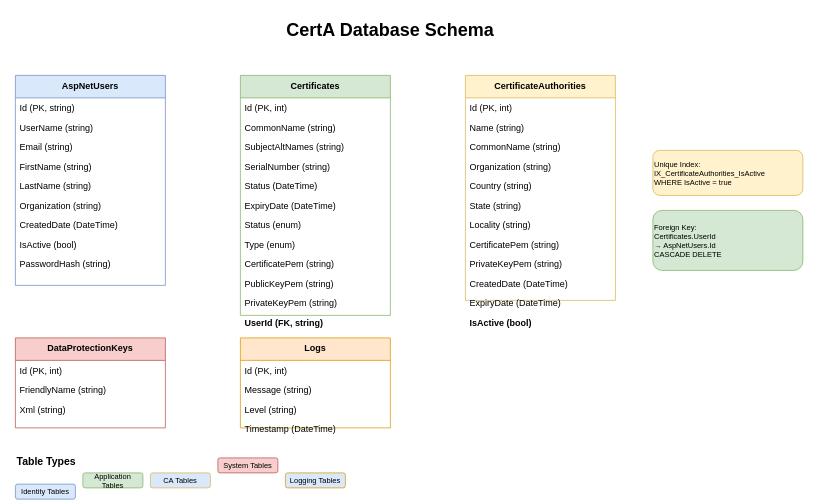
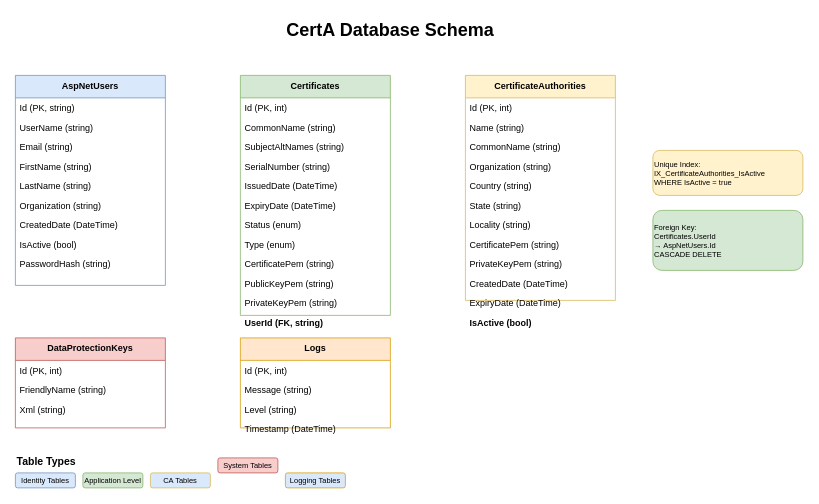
  <mxCell id="0" />
  <mxCell id="1" parent="0" />
  <mxCell id="2" value="CertA Database Schema" style="text;html=1;strokeColor=none;fillColor=none;align=center;verticalAlign=middle;whiteSpace=wrap;rounded=0;fontSize=24;fontStyle=1;" vertex="1" parent="1"><mxGeometry x="370" y="20" width="300" height="40" as="geometry" /></mxCell>
  <mxCell id="3" value="AspNetUsers" style="swimlane;fontStyle=1;align=center;verticalAlign=top;childLayout=stackLayout;horizontal=1;startSize=30;horizontalStack=0;resizeParent=1;resizeParentMax=0;resizeLast=0;collapsible=1;marginBottom=0;fillColor=#dae8fc;strokeColor=#6c8ebf;" vertex="1" parent="1"><mxGeometry x="20" y="100" width="200" height="280" as="geometry" /></mxCell>
  <mxCell id="4" value="Id (PK, string)" style="text;strokeColor=none;fillColor=none;align=left;verticalAlign=middle;spacingLeft=4;spacingRight=4;overflow=hidden;rotatable=0;points=[[0,0.5],[1,0.5]];portConstraint=eastwest;" vertex="1" parent="3"><mxGeometry y="30" width="200" height="26" as="geometry" /></mxCell>
  <mxCell id="5" value="UserName (string)" style="text;strokeColor=none;fillColor=none;align=left;verticalAlign=middle;spacingLeft=4;spacingRight=4;overflow=hidden;rotatable=0;points=[[0,0.5],[1,0.5]];portConstraint=eastwest;" vertex="1" parent="3"><mxGeometry y="56" width="200" height="26" as="geometry" /></mxCell>
  <mxCell id="6" value="Email (string)" style="text;strokeColor=none;fillColor=none;align=left;verticalAlign=middle;spacingLeft=4;spacingRight=4;overflow=hidden;rotatable=0;points=[[0,0.5],[1,0.5]];portConstraint=eastwest;" vertex="1" parent="3"><mxGeometry y="82" width="200" height="26" as="geometry" /></mxCell>
  <mxCell id="7" value="FirstName (string)" style="text;strokeColor=none;fillColor=none;align=left;verticalAlign=middle;spacingLeft=4;spacingRight=4;overflow=hidden;rotatable=0;points=[[0,0.5],[1,0.5]];portConstraint=eastwest;" vertex="1" parent="3"><mxGeometry y="108" width="200" height="26" as="geometry" /></mxCell>
  <mxCell id="8" value="LastName (string)" style="text;strokeColor=none;fillColor=none;align=left;verticalAlign=middle;spacingLeft=4;spacingRight=4;overflow=hidden;rotatable=0;points=[[0,0.5],[1,0.5]];portConstraint=eastwest;" vertex="1" parent="3"><mxGeometry y="134" width="200" height="26" as="geometry" /></mxCell>
  <mxCell id="9" value="Organization (string)" style="text;strokeColor=none;fillColor=none;align=left;verticalAlign=middle;spacingLeft=4;spacingRight=4;overflow=hidden;rotatable=0;points=[[0,0.5],[1,0.5]];portConstraint=eastwest;" vertex="1" parent="3"><mxGeometry y="160" width="200" height="26" as="geometry" /></mxCell>
  <mxCell id="10" value="CreatedDate (DateTime)" style="text;strokeColor=none;fillColor=none;align=left;verticalAlign=middle;spacingLeft=4;spacingRight=4;overflow=hidden;rotatable=0;points=[[0,0.5],[1,0.5]];portConstraint=eastwest;" vertex="1" parent="3"><mxGeometry y="186" width="200" height="26" as="geometry" /></mxCell>
  <mxCell id="11" value="IsActive (bool)" style="text;strokeColor=none;fillColor=none;align=left;verticalAlign=middle;spacingLeft=4;spacingRight=4;overflow=hidden;rotatable=0;points=[[0,0.5],[1,0.5]];portConstraint=eastwest;" vertex="1" parent="3"><mxGeometry y="212" width="200" height="26" as="geometry" /></mxCell>
  <mxCell id="12" value="PasswordHash (string)" style="text;strokeColor=none;fillColor=none;align=left;verticalAlign=middle;spacingLeft=4;spacingRight=4;overflow=hidden;rotatable=0;points=[[0,0.5],[1,0.5]];portConstraint=eastwest;" vertex="1" parent="3"><mxGeometry y="238" width="200" height="26" as="geometry" /></mxCell>
  <mxCell id="13" value="Certificates" style="swimlane;fontStyle=1;align=center;verticalAlign=top;childLayout=stackLayout;horizontal=1;startSize=30;horizontalStack=0;resizeParent=1;resizeParentMax=0;resizeLast=0;collapsible=1;marginBottom=0;fillColor=#d5e8d4;strokeColor=#82b366;" vertex="1" parent="1"><mxGeometry x="320" y="100" width="200" height="320" as="geometry" /></mxCell>
  <mxCell id="14" value="Id (PK, int)" style="text;strokeColor=none;fillColor=none;align=left;verticalAlign=middle;spacingLeft=4;spacingRight=4;overflow=hidden;rotatable=0;points=[[0,0.5],[1,0.5]];portConstraint=eastwest;" vertex="1" parent="13"><mxGeometry y="30" width="200" height="26" as="geometry" /></mxCell>
  <mxCell id="15" value="CommonName (string)" style="text;strokeColor=none;fillColor=none;align=left;verticalAlign=middle;spacingLeft=4;spacingRight=4;overflow=hidden;rotatable=0;points=[[0,0.5],[1,0.5]];portConstraint=eastwest;" vertex="1" parent="13"><mxGeometry y="56" width="200" height="26" as="geometry" /></mxCell>
  <mxCell id="16" value="SubjectAltNames (string)" style="text;strokeColor=none;fillColor=none;align=left;verticalAlign=middle;spacingLeft=4;spacingRight=4;overflow=hidden;rotatable=0;points=[[0,0.5],[1,0.5]];portConstraint=eastwest;" vertex="1" parent="13"><mxGeometry y="82" width="200" height="26" as="geometry" /></mxCell>
  <mxCell id="17" value="SerialNumber (string)" style="text;strokeColor=none;fillColor=none;align=left;verticalAlign=middle;spacingLeft=4;spacingRight=4;overflow=hidden;rotatable=0;points=[[0,0.5],[1,0.5]];portConstraint=eastwest;" vertex="1" parent="13"><mxGeometry y="108" width="200" height="26" as="geometry" /></mxCell>
- <mxCell id="18" value="Status (DateTime)" style="text;strokeColor=none;fillColor=none;align=left;verticalAlign=middle;spacingLeft=4;spacingRight=4;overflow=hidden;rotatable=0;points=[[0,0.5],[1,0.5]];portConstraint=eastwest;" vertex="1" parent="13"><mxGeometry y="134" width="200" height="26" as="geometry" /></mxCell>
+ <mxCell id="18" value="IssuedDate (DateTime)" style="text;strokeColor=none;fillColor=none;align=left;verticalAlign=middle;spacingLeft=4;spacingRight=4;overflow=hidden;rotatable=0;points=[[0,0.5],[1,0.5]];portConstraint=eastwest;" vertex="1" parent="13"><mxGeometry y="134" width="200" height="26" as="geometry" /></mxCell>
  <mxCell id="19" value="ExpiryDate (DateTime)" style="text;strokeColor=none;fillColor=none;align=left;verticalAlign=middle;spacingLeft=4;spacingRight=4;overflow=hidden;rotatable=0;points=[[0,0.5],[1,0.5]];portConstraint=eastwest;" vertex="1" parent="13"><mxGeometry y="160" width="200" height="26" as="geometry" /></mxCell>
  <mxCell id="20" value="Status (enum)" style="text;strokeColor=none;fillColor=none;align=left;verticalAlign=middle;spacingLeft=4;spacingRight=4;overflow=hidden;rotatable=0;points=[[0,0.5],[1,0.5]];portConstraint=eastwest;" vertex="1" parent="13"><mxGeometry y="186" width="200" height="26" as="geometry" /></mxCell>
  <mxCell id="21" value="Type (enum)" style="text;strokeColor=none;fillColor=none;align=left;verticalAlign=middle;spacingLeft=4;spacingRight=4;overflow=hidden;rotatable=0;points=[[0,0.5],[1,0.5]];portConstraint=eastwest;" vertex="1" parent="13"><mxGeometry y="212" width="200" height="26" as="geometry" /></mxCell>
  <mxCell id="22" value="CertificatePem (string)" style="text;strokeColor=none;fillColor=none;align=left;verticalAlign=middle;spacingLeft=4;spacingRight=4;overflow=hidden;rotatable=0;points=[[0,0.5],[1,0.5]];portConstraint=eastwest;" vertex="1" parent="13"><mxGeometry y="238" width="200" height="26" as="geometry" /></mxCell>
  <mxCell id="23" value="PublicKeyPem (string)" style="text;strokeColor=none;fillColor=none;align=left;verticalAlign=middle;spacingLeft=4;spacingRight=4;overflow=hidden;rotatable=0;points=[[0,0.5],[1,0.5]];portConstraint=eastwest;" vertex="1" parent="13"><mxGeometry y="264" width="200" height="26" as="geometry" /></mxCell>
  <mxCell id="24" value="PrivateKeyPem (string)" style="text;strokeColor=none;fillColor=none;align=left;verticalAlign=middle;spacingLeft=4;spacingRight=4;overflow=hidden;rotatable=0;points=[[0,0.5],[1,0.5]];portConstraint=eastwest;" vertex="1" parent="13"><mxGeometry y="290" width="200" height="26" as="geometry" /></mxCell>
  <mxCell id="25" value="UserId (FK, string)" style="text;strokeColor=none;fillColor=none;align=left;verticalAlign=middle;spacingLeft=4;spacingRight=4;overflow=hidden;rotatable=0;points=[[0,0.5],[1,0.5]];portConstraint=eastwest;fontStyle=1;" vertex="1" parent="13"><mxGeometry y="316" width="200" height="26" as="geometry" /></mxCell>
  <mxCell id="26" value="CertificateAuthorities" style="swimlane;fontStyle=1;align=center;verticalAlign=top;childLayout=stackLayout;horizontal=1;startSize=30;horizontalStack=0;resizeParent=1;resizeParentMax=0;resizeLast=0;collapsible=1;marginBottom=0;fillColor=#fff2cc;strokeColor=#d6b656;" vertex="1" parent="1"><mxGeometry x="620" y="100" width="200" height="300" as="geometry" /></mxCell>
  <mxCell id="27" value="Id (PK, int)" style="text;strokeColor=none;fillColor=none;align=left;verticalAlign=middle;spacingLeft=4;spacingRight=4;overflow=hidden;rotatable=0;points=[[0,0.5],[1,0.5]];portConstraint=eastwest;" vertex="1" parent="26"><mxGeometry y="30" width="200" height="26" as="geometry" /></mxCell>
  <mxCell id="28" value="Name (string)" style="text;strokeColor=none;fillColor=none;align=left;verticalAlign=middle;spacingLeft=4;spacingRight=4;overflow=hidden;rotatable=0;points=[[0,0.5],[1,0.5]];portConstraint=eastwest;" vertex="1" parent="26"><mxGeometry y="56" width="200" height="26" as="geometry" /></mxCell>
  <mxCell id="29" value="CommonName (string)" style="text;strokeColor=none;fillColor=none;align=left;verticalAlign=middle;spacingLeft=4;spacingRight=4;overflow=hidden;rotatable=0;points=[[0,0.5],[1,0.5]];portConstraint=eastwest;" vertex="1" parent="26"><mxGeometry y="82" width="200" height="26" as="geometry" /></mxCell>
  <mxCell id="30" value="Organization (string)" style="text;strokeColor=none;fillColor=none;align=left;verticalAlign=middle;spacingLeft=4;spacingRight=4;overflow=hidden;rotatable=0;points=[[0,0.5],[1,0.5]];portConstraint=eastwest;" vertex="1" parent="26"><mxGeometry y="108" width="200" height="26" as="geometry" /></mxCell>
  <mxCell id="31" value="Country (string)" style="text;strokeColor=none;fillColor=none;align=left;verticalAlign=middle;spacingLeft=4;spacingRight=4;overflow=hidden;rotatable=0;points=[[0,0.5],[1,0.5]];portConstraint=eastwest;" vertex="1" parent="26"><mxGeometry y="134" width="200" height="26" as="geometry" /></mxCell>
  <mxCell id="32" value="State (string)" style="text;strokeColor=none;fillColor=none;align=left;verticalAlign=middle;spacingLeft=4;spacingRight=4;overflow=hidden;rotatable=0;points=[[0,0.5],[1,0.5]];portConstraint=eastwest;" vertex="1" parent="26"><mxGeometry y="160" width="200" height="26" as="geometry" /></mxCell>
  <mxCell id="33" value="Locality (string)" style="text;strokeColor=none;fillColor=none;align=left;verticalAlign=middle;spacingLeft=4;spacingRight=4;overflow=hidden;rotatable=0;points=[[0,0.5],[1,0.5]];portConstraint=eastwest;" vertex="1" parent="26"><mxGeometry y="186" width="200" height="26" as="geometry" /></mxCell>
  <mxCell id="34" value="CertificatePem (string)" style="text;strokeColor=none;fillColor=none;align=left;verticalAlign=middle;spacingLeft=4;spacingRight=4;overflow=hidden;rotatable=0;points=[[0,0.5],[1,0.5]];portConstraint=eastwest;" vertex="1" parent="26"><mxGeometry y="212" width="200" height="26" as="geometry" /></mxCell>
  <mxCell id="35" value="PrivateKeyPem (string)" style="text;strokeColor=none;fillColor=none;align=left;verticalAlign=middle;spacingLeft=4;spacingRight=4;overflow=hidden;rotatable=0;points=[[0,0.5],[1,0.5]];portConstraint=eastwest;" vertex="1" parent="26"><mxGeometry y="238" width="200" height="26" as="geometry" /></mxCell>
  <mxCell id="36" value="CreatedDate (DateTime)" style="text;strokeColor=none;fillColor=none;align=left;verticalAlign=middle;spacingLeft=4;spacingRight=4;overflow=hidden;rotatable=0;points=[[0,0.5],[1,0.5]];portConstraint=eastwest;" vertex="1" parent="26"><mxGeometry y="264" width="200" height="26" as="geometry" /></mxCell>
  <mxCell id="37" value="ExpiryDate (DateTime)" style="text;strokeColor=none;fillColor=none;align=left;verticalAlign=middle;spacingLeft=4;spacingRight=4;overflow=hidden;rotatable=0;points=[[0,0.5],[1,0.5]];portConstraint=eastwest;" vertex="1" parent="26"><mxGeometry y="290" width="200" height="26" as="geometry" /></mxCell>
  <mxCell id="38" value="IsActive (bool)" style="text;strokeColor=none;fillColor=none;align=left;verticalAlign=middle;spacingLeft=4;spacingRight=4;overflow=hidden;rotatable=0;points=[[0,0.5],[1,0.5]];portConstraint=eastwest;fontStyle=1;" vertex="1" parent="26"><mxGeometry y="316" width="200" height="26" as="geometry" /></mxCell>
  <mxCell id="39" value="DataProtectionKeys" style="swimlane;fontStyle=1;align=center;verticalAlign=top;childLayout=stackLayout;horizontal=1;startSize=30;horizontalStack=0;resizeParent=1;resizeParentMax=0;resizeLast=0;collapsible=1;marginBottom=0;fillColor=#f8cecc;strokeColor=#b85450;" vertex="1" parent="1"><mxGeometry x="20" y="450" width="200" height="120" as="geometry" /></mxCell>
  <mxCell id="40" value="Id (PK, int)" style="text;strokeColor=none;fillColor=none;align=left;verticalAlign=middle;spacingLeft=4;spacingRight=4;overflow=hidden;rotatable=0;points=[[0,0.5],[1,0.5]];portConstraint=eastwest;" vertex="1" parent="39"><mxGeometry y="30" width="200" height="26" as="geometry" /></mxCell>
  <mxCell id="41" value="FriendlyName (string)" style="text;strokeColor=none;fillColor=none;align=left;verticalAlign=middle;spacingLeft=4;spacingRight=4;overflow=hidden;rotatable=0;points=[[0,0.5],[1,0.5]];portConstraint=eastwest;" vertex="1" parent="39"><mxGeometry y="56" width="200" height="26" as="geometry" /></mxCell>
  <mxCell id="42" value="Xml (string)" style="text;strokeColor=none;fillColor=none;align=left;verticalAlign=middle;spacingLeft=4;spacingRight=4;overflow=hidden;rotatable=0;points=[[0,0.5],[1,0.5]];portConstraint=eastwest;" vertex="1" parent="39"><mxGeometry y="82" width="200" height="26" as="geometry" /></mxCell>
  <mxCell id="43" value="Logs" style="swimlane;fontStyle=1;align=center;verticalAlign=top;childLayout=stackLayout;horizontal=1;startSize=30;horizontalStack=0;resizeParent=1;resizeParentMax=0;resizeLast=0;collapsible=1;marginBottom=0;fillColor=#ffe6cc;strokeColor=#d79b00;" vertex="1" parent="1"><mxGeometry x="320" y="450" width="200" height="120" as="geometry" /></mxCell>
  <mxCell id="44" value="Id (PK, int)" style="text;strokeColor=none;fillColor=none;align=left;verticalAlign=middle;spacingLeft=4;spacingRight=4;overflow=hidden;rotatable=0;points=[[0,0.5],[1,0.5]];portConstraint=eastwest;" vertex="1" parent="43"><mxGeometry y="30" width="200" height="26" as="geometry" /></mxCell>
  <mxCell id="45" value="Message (string)" style="text;strokeColor=none;fillColor=none;align=left;verticalAlign=middle;spacingLeft=4;spacingRight=4;overflow=hidden;rotatable=0;points=[[0,0.5],[1,0.5]];portConstraint=eastwest;" vertex="1" parent="43"><mxGeometry y="56" width="200" height="26" as="geometry" /></mxCell>
  <mxCell id="46" value="Level (string)" style="text;strokeColor=none;fillColor=none;align=left;verticalAlign=middle;spacingLeft=4;spacingRight=4;overflow=hidden;rotatable=0;points=[[0,0.5],[1,0.5]];portConstraint=eastwest;" vertex="1" parent="43"><mxGeometry y="82" width="200" height="26" as="geometry" /></mxCell>
  <mxCell id="47" value="Timestamp (DateTime)" style="text;strokeColor=none;fillColor=none;align=left;verticalAlign=middle;spacingLeft=4;spacingRight=4;overflow=hidden;rotatable=0;points=[[0,0.5],[1,0.5]];portConstraint=eastwest;" vertex="1" parent="43"><mxGeometry y="108" width="200" height="26" as="geometry" /></mxCell>
  <mxCell id="48" value="Unique Index:&#10;IX_CertificateAuthorities_IsActive&#10;WHERE IsActive = true" style="rounded=1;whiteSpace=wrap;html=1;fillColor=#fff2cc;strokeColor=#d6b656;fontSize=10;align=left;" vertex="1" parent="1"><mxGeometry x="870" y="200" width="200" height="60" as="geometry" /></mxCell>
  <mxCell id="49" value="Foreign Key:&#10;Certificates.UserId&#10;→ AspNetUsers.Id&#10;CASCADE DELETE" style="rounded=1;whiteSpace=wrap;html=1;fillColor=#d5e8d4;strokeColor=#82b366;fontSize=10;align=left;" vertex="1" parent="1"><mxGeometry x="870" y="280" width="200" height="80" as="geometry" /></mxCell>
  <mxCell id="50" value="Table Types" style="text;html=1;strokeColor=none;fillColor=none;align=left;verticalAlign=top;whiteSpace=wrap;rounded=0;fontSize=14;fontStyle=1;" vertex="1" parent="1"><mxGeometry x="20" y="600" width="100" height="30" as="geometry" /></mxCell>
- <mxCell id="51" value="Identity Tables" style="rounded=1;whiteSpace=wrap;html=1;fillColor=#dae8fc;strokeColor=#6c8ebf;fontSize=10;" vertex="1" parent="1"><mxGeometry x="20" y="645" width="80" height="20" as="geometry" /></mxCell>
- <mxCell id="52" value="Application Tables" style="rounded=1;whiteSpace=wrap;html=1;fillColor=#d5e8d4;strokeColor=#82b366;fontSize=10;" vertex="1" parent="1"><mxGeometry x="110" y="630" width="80" height="20" as="geometry" /></mxCell>
+ <mxCell id="51" value="Identity Tables" style="rounded=1;whiteSpace=wrap;html=1;fillColor=#dae8fc;strokeColor=#6c8ebf;fontSize=10;" vertex="1" parent="1"><mxGeometry x="20" y="630" width="80" height="20" as="geometry" /></mxCell>
+ <mxCell id="52" value="Application Level" style="rounded=1;whiteSpace=wrap;html=1;fillColor=#d5e8d4;strokeColor=#82b366;fontSize=10;" vertex="1" parent="1"><mxGeometry x="110" y="630" width="80" height="20" as="geometry" /></mxCell>
  <mxCell id="53" value="CA Tables" style="rounded=1;whiteSpace=wrap;html=1;fillColor=#dae8fc;strokeColor=#d6b656;fontSize=10;" vertex="1" parent="1"><mxGeometry x="200" y="630" width="80" height="20" as="geometry" /></mxCell>
  <mxCell id="54" value="System Tables" style="rounded=1;whiteSpace=wrap;html=1;fillColor=#f8cecc;strokeColor=#b85450;fontSize=10;" vertex="1" parent="1"><mxGeometry x="290" y="610" width="80" height="20" as="geometry" /></mxCell>
  <mxCell id="55" value="Logging Tables" style="rounded=1;whiteSpace=wrap;html=1;fillColor=#dae8fc;strokeColor=#d79b00;fontSize=10;" vertex="1" parent="1"><mxGeometry x="380" y="630" width="80" height="20" as="geometry" /></mxCell>
